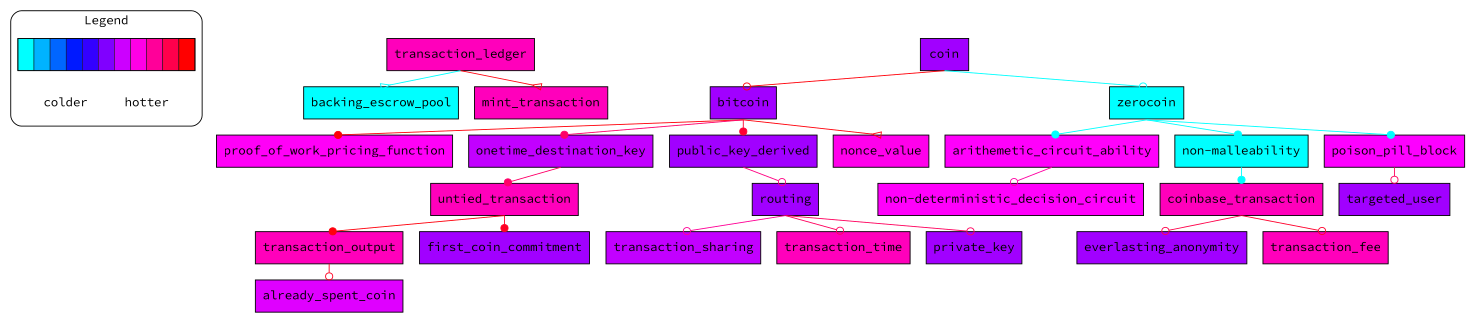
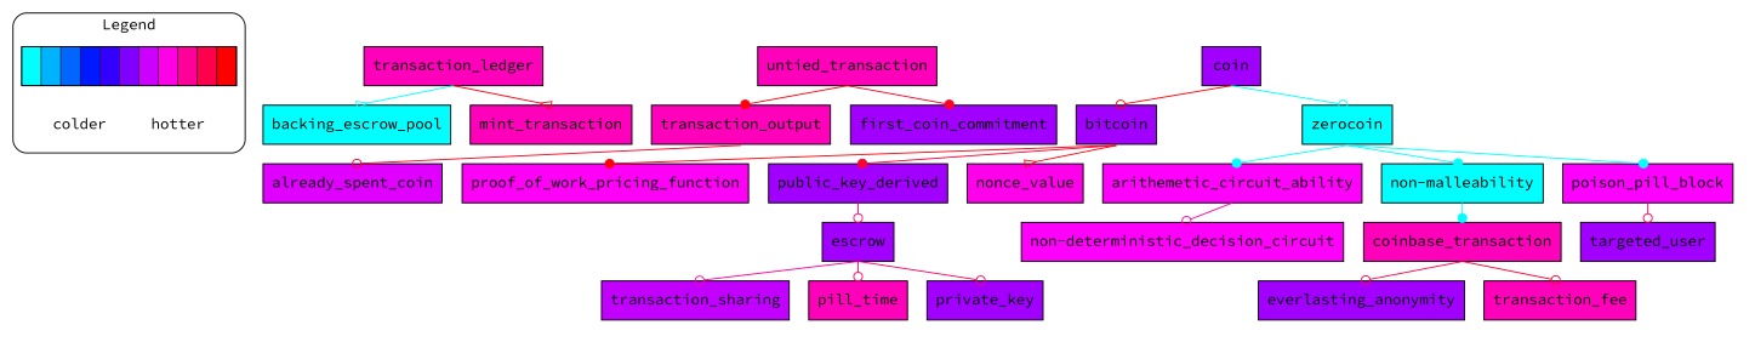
  digraph {
    clusterrank=local
    fontname="Source Code Pro"
    rankdir=TB
    splines=line
    node [fillcolor="0.772 1.0 1.0" fontname="Source Code Pro" shape=rectangle style=filled]
    edge [fontname="Source Code Pro" headport=n tailport=s arrowhead=odot color="0.500 1.0 1.0" dir=forward]
    n1 [fillcolor="0.5 1.0 1.0: 0.55 1.0 1.0: 0.6 1.0 1.0: 0.65 1.0 1.0: 0.7 1.0 1.0: 0.75 1.0 1.0: 0.8 1.0 1.0: 0.85 1.0 1.0: 0.9 1.0 1.0: 0.95 1.0 1.0: 1.0 1.0 1.0" label="                      " style=striped]
    n2 [label="colder     hotter" shape=plaintext fillcolor="" style=""]
    n3 [label=coin]
    n4 [label=bitcoin]
    n5 [fillcolor="0.500 1.0 1.0" label=zerocoin]
    n6 [fillcolor="0.839 1.0 1.0" label=proof_of_work_pricing_function]
-   n7 [fillcolor="0.793 1.0 1.0" label=onetime_destination_key]
    n8 [label=public_key_derived]
    n9 [fillcolor="0.847 1.0 1.0" label=nonce_value]
    n10 [fillcolor="0.836 1.0 1.0" label=arithemetic_circuit_ability]
    n11 [fillcolor="0.500 1.0 1.0" label="non-malleability"]
    n12 [fillcolor="0.832 1.0 1.0" label=poison_pill_block]
    n13 [fillcolor="0.878 1.0 1.0" label=untied_transaction]
    n14 [fillcolor="0.878 1.0 1.0" label=transaction_output]
    n15 [label=first_coin_commitment]
    n16 [fillcolor="0.812 1.0 1.0" label=already_spent_coin]
-   n17 [label=routing]
+   n17 [label=escrow]
    n18 [fillcolor="0.793 1.0 1.0" label=transaction_sharing]
-   n19 [fillcolor="0.878 1.0 1.0" label=transaction_time]
+   n19 [fillcolor="0.878 1.0 1.0" label=pill_time]
    n20 [label=private_key]
    n21 [fillcolor="0.836 1.0 1.0" label="non-deterministic_decision_circuit"]
    n22 [fillcolor="0.878 1.0 1.0" label=coinbase_transaction]
    n23 [label=targeted_user]
    n24 [label=everlasting_anonymity]
    n25 [fillcolor="0.878 1.0 1.0" label=transaction_ledger]
    n26 [fillcolor="0.878 1.0 1.0" label=transaction_fee]
    n27 [fillcolor="0.500 1.0 1.0" label=backing_escrow_pool]
    n28 [fillcolor="0.878 1.0 1.0" label=mint_transaction]
    subgraph cluster_1 {
      color=black
      label=Legend
      minlen=0.01
      ranksep=0.01
      style=rounded
      n1
      n2
    }
    subgraph cluster_2 {
      color=white
      n3
      n4
      n5
      n6
-     n7
      n8
      n9
      n10
      n11
      n12
      n13
      n14
      n15
      n16
      n17
      n18
      n19
      n20
      n21
      n22
      n23
      n24
      n25
      n26
      n27
      n28
    }
    n1 -> n2 [style=invis arrowhead="" color="" dir=""]
    n3 -> n4 [color="0.994 1.0 1.0"]
    n3 -> n5
    n4 -> n6 [arrowhead=dot color="0.993 1.0 1.0"]
-   n4 -> n7 [arrowhead=dot color="0.932 1.0 1.0"]
    n4 -> n8 [arrowhead=dot color="0.967 1.0 1.0"]
    n4 -> n9 [arrowhead=invempty color="0.993 1.0 1.0"]
    n5 -> n10 [arrowhead=dot]
    n5 -> n11 [arrowhead=dot]
    n5 -> n12 [arrowhead=dot]
-   n7 -> n13 [arrowhead=dot color="0.931 1.0 1.0"]
    n8 -> n17 [color="0.916 1.0 1.0"]
    n10 -> n21 [color="0.894 1.0 1.0"]
    n11 -> n22 [arrowhead=dot]
    n12 -> n23 [color="0.940 1.0 1.0"]
    n13 -> n14 [arrowhead=dot color="0.992 1.0 1.0"]
    n13 -> n15 [arrowhead=dot color="0.977 1.0 1.0"]
    n14 -> n16 [color="0.979 1.0 1.0"]
    n17 -> n18 [color="0.902 1.0 1.0"]
    n17 -> n19 [color="0.939 1.0 1.0"]
    n17 -> n20 [color="0.939 1.0 1.0"]
    n22 -> n24 [color="0.952 1.0 1.0"]
    n22 -> n26 [color="0.971 1.0 1.0"]
    n25 -> n27 [arrowhead=invempty]
    n25 -> n28 [arrowhead=invempty color="0.990 1.0 1.0"]
  }
